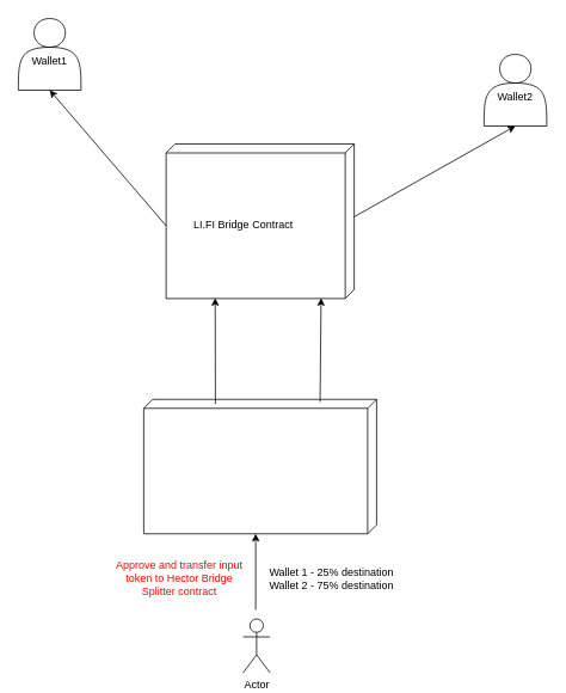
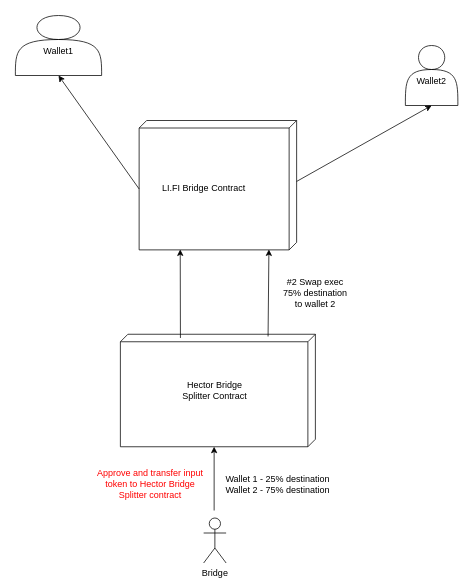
  <mxCell id="0" />
  <mxCell id="1" parent="0" />
  <mxCell id="2" value="" style="verticalAlign=top;align=left;spacingTop=8;spacingLeft=2;spacingRight=12;shape=cube;size=10;direction=south;fontStyle=4;html=1;rounded=0;shadow=0;comic=0;labelBackgroundColor=none;strokeWidth=1;fontFamily=Verdana;fontSize=12" parent="1" vertex="1"><mxGeometry x="185" y="160" width="210" height="172.5" as="geometry" /></mxCell>
  <mxCell id="3" value="" style="verticalAlign=top;align=left;spacingTop=8;spacingLeft=2;spacingRight=12;shape=cube;size=10;direction=south;fontStyle=4;html=1;rounded=0;shadow=0;comic=0;labelBackgroundColor=none;strokeWidth=1;fontFamily=Verdana;fontSize=12" parent="1" vertex="1"><mxGeometry x="160" y="445" width="260" height="150" as="geometry" /></mxCell>
- <mxCell id="5" value="Actor" style="shape=umlActor;verticalLabelPosition=bottom;verticalAlign=top;html=1;outlineConnect=0;" vertex="1" parent="1"><mxGeometry x="271" y="690" width="30" height="60" as="geometry" /></mxCell>
+ <mxCell id="4" value="Hector Bridge Splitter&amp;nbsp;Contract" style="text;html=1;strokeColor=none;fillColor=none;align=center;verticalAlign=middle;whiteSpace=wrap;rounded=0;" vertex="1" parent="1"><mxGeometry x="236" y="490" width="100" height="60" as="geometry" /></mxCell>
+ <mxCell id="5" value="Bridge" style="shape=umlActor;verticalLabelPosition=bottom;verticalAlign=top;html=1;outlineConnect=0;" vertex="1" parent="1"><mxGeometry x="271" y="690" width="30" height="60" as="geometry" /></mxCell>
  <mxCell id="6" value="" style="endArrow=classic;html=1;rounded=0;entryX=0;entryY=0;entryDx=150;entryDy=135;entryPerimeter=0;" edge="1" parent="1" target="3"><mxGeometry width="50" height="50" relative="1" as="geometry"><mxPoint x="285" y="680" as="sourcePoint" /><mxPoint x="360" y="570" as="targetPoint" /></mxGeometry></mxCell>
  <mxCell id="7" value="Wallet 1 - 25% destination&lt;br&gt;Wallet 2 - 75% destination" style="text;html=1;strokeColor=none;fillColor=none;align=center;verticalAlign=middle;whiteSpace=wrap;rounded=0;" vertex="1" parent="1"><mxGeometry x="290" y="600" width="160" height="90" as="geometry" /></mxCell>
  <mxCell id="8" value="LI.FI Bridge Contract" style="text;html=1;strokeColor=none;fillColor=none;align=center;verticalAlign=middle;whiteSpace=wrap;rounded=0;" vertex="1" parent="1"><mxGeometry x="208.5" y="216.25" width="125" height="70" as="geometry" /></mxCell>
  <mxCell id="9" value="" style="endArrow=classic;html=1;rounded=0;exitX=0.033;exitY=0.692;exitDx=0;exitDy=0;exitPerimeter=0;entryX=0.997;entryY=0.739;entryDx=0;entryDy=0;entryPerimeter=0;" edge="1" parent="1" source="3" target="2"><mxGeometry width="50" height="50" relative="1" as="geometry"><mxPoint x="240" y="440" as="sourcePoint" /><mxPoint x="240" y="340" as="targetPoint" /></mxGeometry></mxCell>
  <mxCell id="10" value="" style="endArrow=classic;html=1;rounded=0;exitX=0.033;exitY=0.308;exitDx=0;exitDy=0;exitPerimeter=0;entryX=0.997;entryY=0.176;entryDx=0;entryDy=0;entryPerimeter=0;" edge="1" parent="1" target="2"><mxGeometry width="50" height="50" relative="1" as="geometry"><mxPoint x="356.92" y="447.95" as="sourcePoint" /><mxPoint x="327.774" y="332.5" as="targetPoint" /></mxGeometry></mxCell>
- <mxCell id="12" value="&lt;br&gt;Wallet1" style="shape=actor;whiteSpace=wrap;html=1;" vertex="1" parent="1"><mxGeometry x="20" y="20" width="70" height="80" as="geometry" /></mxCell>
+ <mxCell id="11" value="#2 Swap exec&lt;br&gt;75% destination to wallet 2" style="text;html=1;strokeColor=none;fillColor=none;align=center;verticalAlign=middle;whiteSpace=wrap;rounded=0;" vertex="1" parent="1"><mxGeometry x="370" y="340" width="100" height="100" as="geometry" /></mxCell>
+ <mxCell id="12" value="&lt;br&gt;Wallet1" style="shape=actor;whiteSpace=wrap;html=1;" vertex="1" parent="1"><mxGeometry x="20" y="20" width="115" height="80" as="geometry" /></mxCell>
  <mxCell id="13" value="&lt;br&gt;Wallet2" style="shape=actor;whiteSpace=wrap;html=1;" vertex="1" parent="1"><mxGeometry x="540" y="60" width="70" height="80" as="geometry" /></mxCell>
  <mxCell id="14" value="" style="endArrow=classic;html=1;rounded=0;entryX=0.5;entryY=1;entryDx=0;entryDy=0;exitX=0;exitY=0;exitDx=91.25;exitDy=210;exitPerimeter=0;" edge="1" parent="1" source="2" target="12"><mxGeometry width="50" height="50" relative="1" as="geometry"><mxPoint x="270" y="440" as="sourcePoint" /><mxPoint x="320" y="390" as="targetPoint" /></mxGeometry></mxCell>
  <mxCell id="15" value="" style="endArrow=classic;html=1;rounded=0;entryX=0.5;entryY=1;entryDx=0;entryDy=0;exitX=0;exitY=0;exitDx=81.25;exitDy=0;exitPerimeter=0;" edge="1" parent="1" source="2" target="13"><mxGeometry width="50" height="50" relative="1" as="geometry"><mxPoint x="270" y="440" as="sourcePoint" /><mxPoint x="320" y="390" as="targetPoint" /></mxGeometry></mxCell>
  <mxCell id="16" value="&lt;font color=&quot;#ff0000&quot;&gt;Approve and transfer input token to Hector Bridge Splitter contract&lt;/font&gt;" style="text;html=1;strokeColor=none;fillColor=none;align=center;verticalAlign=middle;whiteSpace=wrap;rounded=0;" vertex="1" parent="1"><mxGeometry x="120" y="600" width="160" height="90" as="geometry" /></mxCell>
